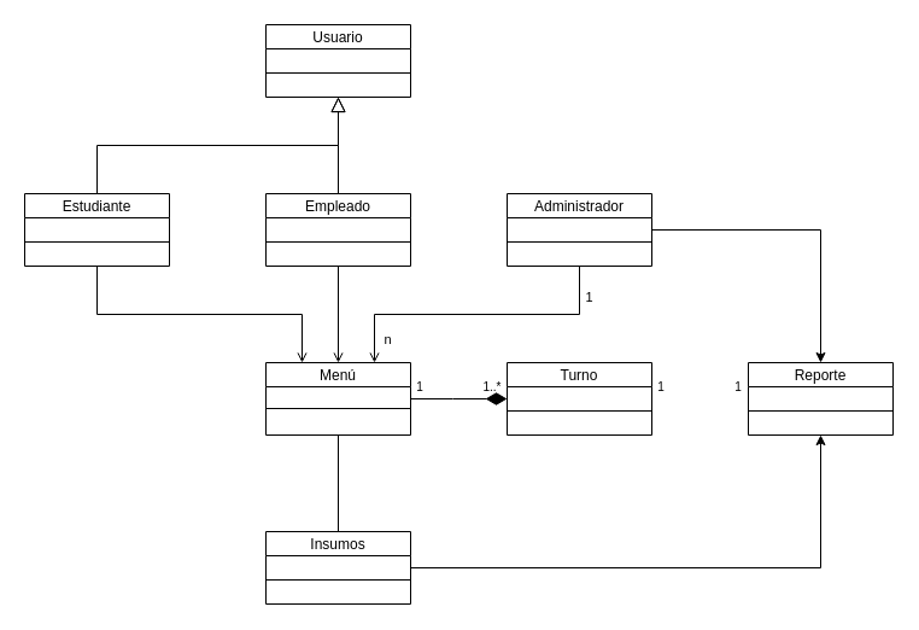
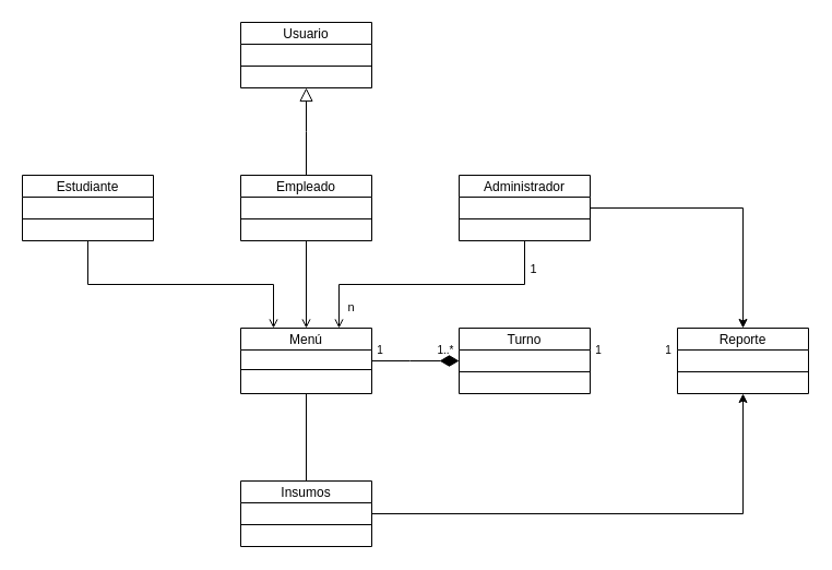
  <mxCell id="0" />
  <mxCell id="1" parent="0" />
  <mxCell id="2" value="Usuario" style="swimlane;fontStyle=0;align=center;verticalAlign=middle;childLayout=stackLayout;horizontal=1;startSize=20;horizontalStack=0;resizeParent=1;resizeLast=0;collapsible=1;marginBottom=0;rounded=0;shadow=0;strokeWidth=1;" parent="1" vertex="1"><mxGeometry x="220" y="20" width="120" height="60" as="geometry"><mxRectangle x="230" y="140" width="160" height="26" as="alternateBounds" /></mxGeometry></mxCell>
  <mxCell id="3" value="" style="line;html=1;strokeWidth=1;align=left;verticalAlign=middle;spacingTop=-1;spacingLeft=3;spacingRight=3;rotatable=0;labelPosition=right;points=[];portConstraint=eastwest;" parent="2" vertex="1"><mxGeometry y="20" width="120" height="40" as="geometry" /></mxCell>
  <mxCell id="4" style="edgeStyle=orthogonalEdgeStyle;rounded=0;orthogonalLoop=1;jettySize=auto;html=1;exitX=0.5;exitY=1;exitDx=0;exitDy=0;entryX=0.25;entryY=0;entryDx=0;entryDy=0;endArrow=open;endFill=0;" parent="1" source="5" target="20" edge="1"><mxGeometry relative="1" as="geometry" /></mxCell>
  <mxCell id="5" value="Estudiante" style="swimlane;fontStyle=0;align=center;verticalAlign=middle;childLayout=stackLayout;horizontal=1;startSize=20;horizontalStack=0;resizeParent=1;resizeLast=0;collapsible=1;marginBottom=0;rounded=0;shadow=0;strokeWidth=1;" parent="1" vertex="1"><mxGeometry x="20" y="160" width="120" height="60" as="geometry"><mxRectangle x="130" y="380" width="160" height="26" as="alternateBounds" /></mxGeometry></mxCell>
  <mxCell id="6" value="" style="line;html=1;strokeWidth=1;align=left;verticalAlign=middle;spacingTop=-1;spacingLeft=3;spacingRight=3;rotatable=0;labelPosition=right;points=[];portConstraint=eastwest;" parent="5" vertex="1"><mxGeometry y="20" width="120" height="40" as="geometry" /></mxCell>
- <mxCell id="7" value="" style="endArrow=block;endSize=10;endFill=0;shadow=0;strokeWidth=1;rounded=0;curved=0;edgeStyle=elbowEdgeStyle;elbow=vertical;" parent="1" source="5" target="2" edge="1"><mxGeometry width="160" relative="1" as="geometry"><mxPoint x="160" y="103" as="sourcePoint" /><mxPoint x="160" y="103" as="targetPoint" /></mxGeometry></mxCell>
  <mxCell id="8" style="edgeStyle=orthogonalEdgeStyle;rounded=0;orthogonalLoop=1;jettySize=auto;html=1;exitX=0.5;exitY=1;exitDx=0;exitDy=0;entryX=0.5;entryY=0;entryDx=0;entryDy=0;endArrow=open;endFill=0;" parent="1" source="9" target="20" edge="1"><mxGeometry relative="1" as="geometry" /></mxCell>
  <mxCell id="9" value="Empleado" style="swimlane;fontStyle=0;align=center;verticalAlign=middle;childLayout=stackLayout;horizontal=1;startSize=20;horizontalStack=0;resizeParent=1;resizeLast=0;collapsible=1;marginBottom=0;rounded=0;shadow=0;strokeWidth=1;" parent="1" vertex="1"><mxGeometry x="220" y="160" width="120" height="60" as="geometry"><mxRectangle x="340" y="380" width="170" height="26" as="alternateBounds" /></mxGeometry></mxCell>
  <mxCell id="10" value="" style="line;html=1;strokeWidth=1;align=left;verticalAlign=middle;spacingTop=-1;spacingLeft=3;spacingRight=3;rotatable=0;labelPosition=right;points=[];portConstraint=eastwest;" parent="9" vertex="1"><mxGeometry y="20" width="120" height="40" as="geometry" /></mxCell>
  <mxCell id="11" value="" style="endArrow=block;endSize=10;endFill=0;shadow=0;strokeWidth=1;rounded=0;curved=0;edgeStyle=elbowEdgeStyle;elbow=vertical;" parent="1" source="9" target="2" edge="1"><mxGeometry width="160" relative="1" as="geometry"><mxPoint x="170" y="273" as="sourcePoint" /><mxPoint x="270" y="171" as="targetPoint" /></mxGeometry></mxCell>
  <mxCell id="12" style="edgeStyle=orthogonalEdgeStyle;rounded=0;orthogonalLoop=1;jettySize=auto;html=1;exitX=0.5;exitY=1;exitDx=0;exitDy=0;entryX=0.75;entryY=0;entryDx=0;entryDy=0;strokeColor=default;endArrow=open;startFill=0;endFill=0;" parent="1" source="16" target="20" edge="1"><mxGeometry relative="1" as="geometry" /></mxCell>
  <mxCell id="13" value="1" style="edgeLabel;html=1;align=center;verticalAlign=middle;resizable=0;points=[];" parent="12" vertex="1" connectable="0"><mxGeometry x="-0.88" y="3" relative="1" as="geometry"><mxPoint x="4" y="10" as="offset" /></mxGeometry></mxCell>
  <mxCell id="14" value="n" style="edgeLabel;html=1;align=center;verticalAlign=middle;resizable=0;points=[];" parent="12" vertex="1" connectable="0"><mxGeometry x="0.842" relative="1" as="geometry"><mxPoint x="10" as="offset" /></mxGeometry></mxCell>
  <mxCell id="15" style="edgeStyle=orthogonalEdgeStyle;rounded=0;orthogonalLoop=1;jettySize=auto;html=1;exitX=1;exitY=0.5;exitDx=0;exitDy=0;entryX=0.5;entryY=0;entryDx=0;entryDy=0;" parent="1" source="16" target="27" edge="1"><mxGeometry relative="1" as="geometry" /></mxCell>
  <mxCell id="16" value="Administrador" style="swimlane;fontStyle=0;align=center;verticalAlign=middle;childLayout=stackLayout;horizontal=1;startSize=20;horizontalStack=0;resizeParent=1;resizeLast=0;collapsible=1;marginBottom=0;rounded=0;shadow=0;strokeWidth=1;" parent="1" vertex="1"><mxGeometry x="420" y="160" width="120" height="60" as="geometry"><mxRectangle x="340" y="380" width="170" height="26" as="alternateBounds" /></mxGeometry></mxCell>
  <mxCell id="17" value="" style="line;html=1;strokeWidth=1;align=left;verticalAlign=middle;spacingTop=-1;spacingLeft=3;spacingRight=3;rotatable=0;labelPosition=right;points=[];portConstraint=eastwest;" parent="16" vertex="1"><mxGeometry y="20" width="120" height="40" as="geometry" /></mxCell>
  <mxCell id="18" style="edgeStyle=orthogonalEdgeStyle;rounded=0;orthogonalLoop=1;jettySize=auto;html=1;exitX=0.5;exitY=1;exitDx=0;exitDy=0;entryX=0.5;entryY=0;entryDx=0;entryDy=0;endArrow=none;startFill=0;" parent="1" source="20" target="25" edge="1"><mxGeometry relative="1" as="geometry" /></mxCell>
  <mxCell id="19" style="edgeStyle=orthogonalEdgeStyle;rounded=0;orthogonalLoop=1;jettySize=auto;html=1;exitX=1;exitY=0.5;exitDx=0;exitDy=0;endArrow=diamondThin;endFill=1;endSize=15;" parent="1" source="20" edge="1"><mxGeometry relative="1" as="geometry"><mxPoint x="420" y="330" as="targetPoint" /></mxGeometry></mxCell>
  <mxCell id="20" value="Menú" style="swimlane;fontStyle=0;align=center;verticalAlign=middle;childLayout=stackLayout;horizontal=1;startSize=20;horizontalStack=0;resizeParent=1;resizeLast=0;collapsible=1;marginBottom=0;rounded=0;shadow=0;strokeWidth=1;" parent="1" vertex="1"><mxGeometry x="220" y="300" width="120" height="60" as="geometry"><mxRectangle x="340" y="380" width="170" height="26" as="alternateBounds" /></mxGeometry></mxCell>
  <mxCell id="21" value="" style="line;html=1;strokeWidth=1;align=left;verticalAlign=middle;spacingTop=-1;spacingLeft=3;spacingRight=3;rotatable=0;labelPosition=right;points=[];portConstraint=eastwest;" parent="20" vertex="1"><mxGeometry y="20" width="120" height="36" as="geometry" /></mxCell>
  <mxCell id="22" value="Turno" style="swimlane;fontStyle=0;align=center;verticalAlign=middle;childLayout=stackLayout;horizontal=1;startSize=20;horizontalStack=0;resizeParent=1;resizeLast=0;collapsible=1;marginBottom=0;rounded=0;shadow=0;strokeWidth=1;" parent="1" vertex="1"><mxGeometry x="420" y="300" width="120" height="60" as="geometry"><mxRectangle x="340" y="380" width="170" height="26" as="alternateBounds" /></mxGeometry></mxCell>
  <mxCell id="23" value="" style="line;html=1;strokeWidth=1;align=left;verticalAlign=middle;spacingTop=-1;spacingLeft=3;spacingRight=3;rotatable=0;labelPosition=right;points=[];portConstraint=eastwest;" parent="22" vertex="1"><mxGeometry y="20" width="120" height="40" as="geometry" /></mxCell>
  <mxCell id="24" style="edgeStyle=orthogonalEdgeStyle;html=1;exitX=1;exitY=0.5;exitDx=0;exitDy=0;entryX=0.5;entryY=1;entryDx=0;entryDy=0;fontFamily=Helvetica;fontSize=12;fontColor=default;fontStyle=0;rounded=0;curved=0;" edge="1" parent="1" source="25" target="27"><mxGeometry relative="1" as="geometry" /></mxCell>
  <mxCell id="25" value="Insumos" style="swimlane;fontStyle=0;align=center;verticalAlign=middle;childLayout=stackLayout;horizontal=1;startSize=20;horizontalStack=0;resizeParent=1;resizeLast=0;collapsible=1;marginBottom=0;rounded=0;shadow=0;strokeWidth=1;" parent="1" vertex="1"><mxGeometry x="220" y="440" width="120" height="60" as="geometry"><mxRectangle x="340" y="380" width="170" height="26" as="alternateBounds" /></mxGeometry></mxCell>
  <mxCell id="26" value="" style="line;html=1;strokeWidth=1;align=left;verticalAlign=middle;spacingTop=-1;spacingLeft=3;spacingRight=3;rotatable=0;labelPosition=right;points=[];portConstraint=eastwest;" parent="25" vertex="1"><mxGeometry y="20" width="120" height="40" as="geometry" /></mxCell>
  <mxCell id="27" value="Reporte" style="swimlane;fontStyle=0;align=center;verticalAlign=middle;childLayout=stackLayout;horizontal=1;startSize=20;horizontalStack=0;resizeParent=1;resizeLast=0;collapsible=1;marginBottom=0;rounded=0;shadow=0;strokeWidth=1;" parent="1" vertex="1"><mxGeometry x="620" y="300" width="120" height="60" as="geometry"><mxRectangle x="340" y="380" width="170" height="26" as="alternateBounds" /></mxGeometry></mxCell>
  <mxCell id="28" value="" style="line;html=1;strokeWidth=1;align=left;verticalAlign=middle;spacingTop=-1;spacingLeft=3;spacingRight=3;rotatable=0;labelPosition=right;points=[];portConstraint=eastwest;" parent="27" vertex="1"><mxGeometry y="20" width="120" height="40" as="geometry" /></mxCell>
  <mxCell id="29" value="1..*" style="text;html=1;align=center;verticalAlign=middle;whiteSpace=wrap;rounded=0;fontFamily=Helvetica;fontSize=10;fontColor=default;fontStyle=0;" vertex="1" parent="1"><mxGeometry x="396" y="310" width="24" height="20" as="geometry" /></mxCell>
  <mxCell id="30" value="1" style="text;html=1;align=center;verticalAlign=middle;whiteSpace=wrap;rounded=0;fontFamily=Helvetica;fontSize=10;fontColor=default;fontStyle=0;" vertex="1" parent="1"><mxGeometry x="340" y="310" width="16" height="20" as="geometry" /></mxCell>
  <mxCell id="31" value="1" style="text;html=1;align=center;verticalAlign=middle;whiteSpace=wrap;rounded=0;fontFamily=Helvetica;fontSize=10;fontColor=default;fontStyle=0;" vertex="1" parent="1"><mxGeometry x="540" y="310" width="16" height="20" as="geometry" /></mxCell>
  <mxCell id="32" value="1" style="text;html=1;align=center;verticalAlign=middle;whiteSpace=wrap;rounded=0;fontFamily=Helvetica;fontSize=10;fontColor=default;fontStyle=0;" vertex="1" parent="1"><mxGeometry x="604" y="310" width="16" height="20" as="geometry" /></mxCell>
